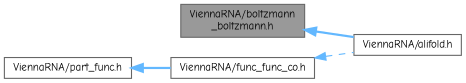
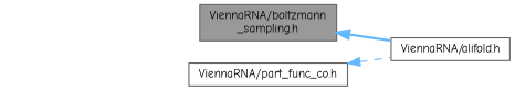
  digraph {
    fontname="Comic Neue"
    rankdir=LR
    node [color=grey40 fillcolor=white fontname="Comic Neue" fontsize=10 shape=box style=filled]
    edge [color=steelblue1 dir=back fontname="Comic Neue" fontsize=10 labelfontname=Helvetica labelfontsize=10 style=bold]
-   n1 [color=gray40 fillcolor=grey60 fontcolor=black height=0.2 label="ViennaRNA/boltzmann\l_boltzmann.h" width=0.4]
+   n1 [color=gray40 fillcolor=grey60 fontcolor=black height=0.2 label="ViennaRNA/boltzmann\l_sampling.h" width=0.4]
    n2 [height=0.2 label="ViennaRNA/alifold.h" width=0.4]
-   n3 [height=0.2 label="ViennaRNA/part_func.h" width=0.4]
-   n4 [height=0.2 label="ViennaRNA/func_func_co.h" width=0.4]
+   n4 [height=0.2 label="ViennaRNA/part_func_co.h" width=0.4]
    n1 -> n2
-   n3 -> n4
    n4 -> n2 [style=dashed]
  }
